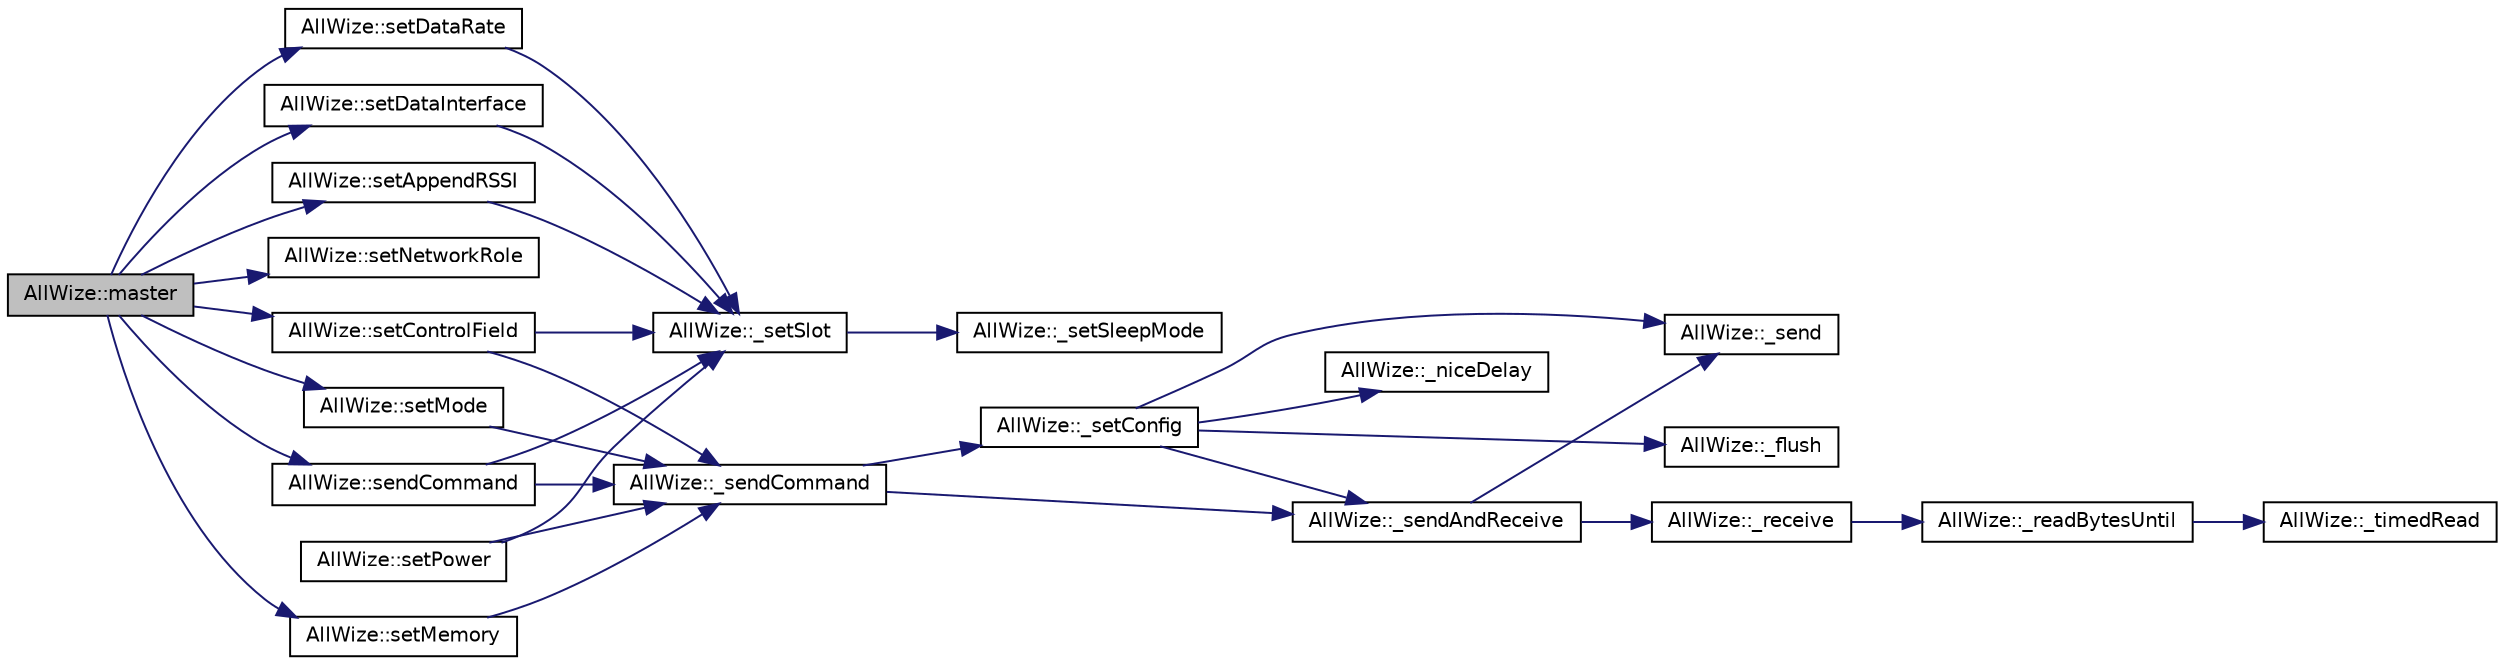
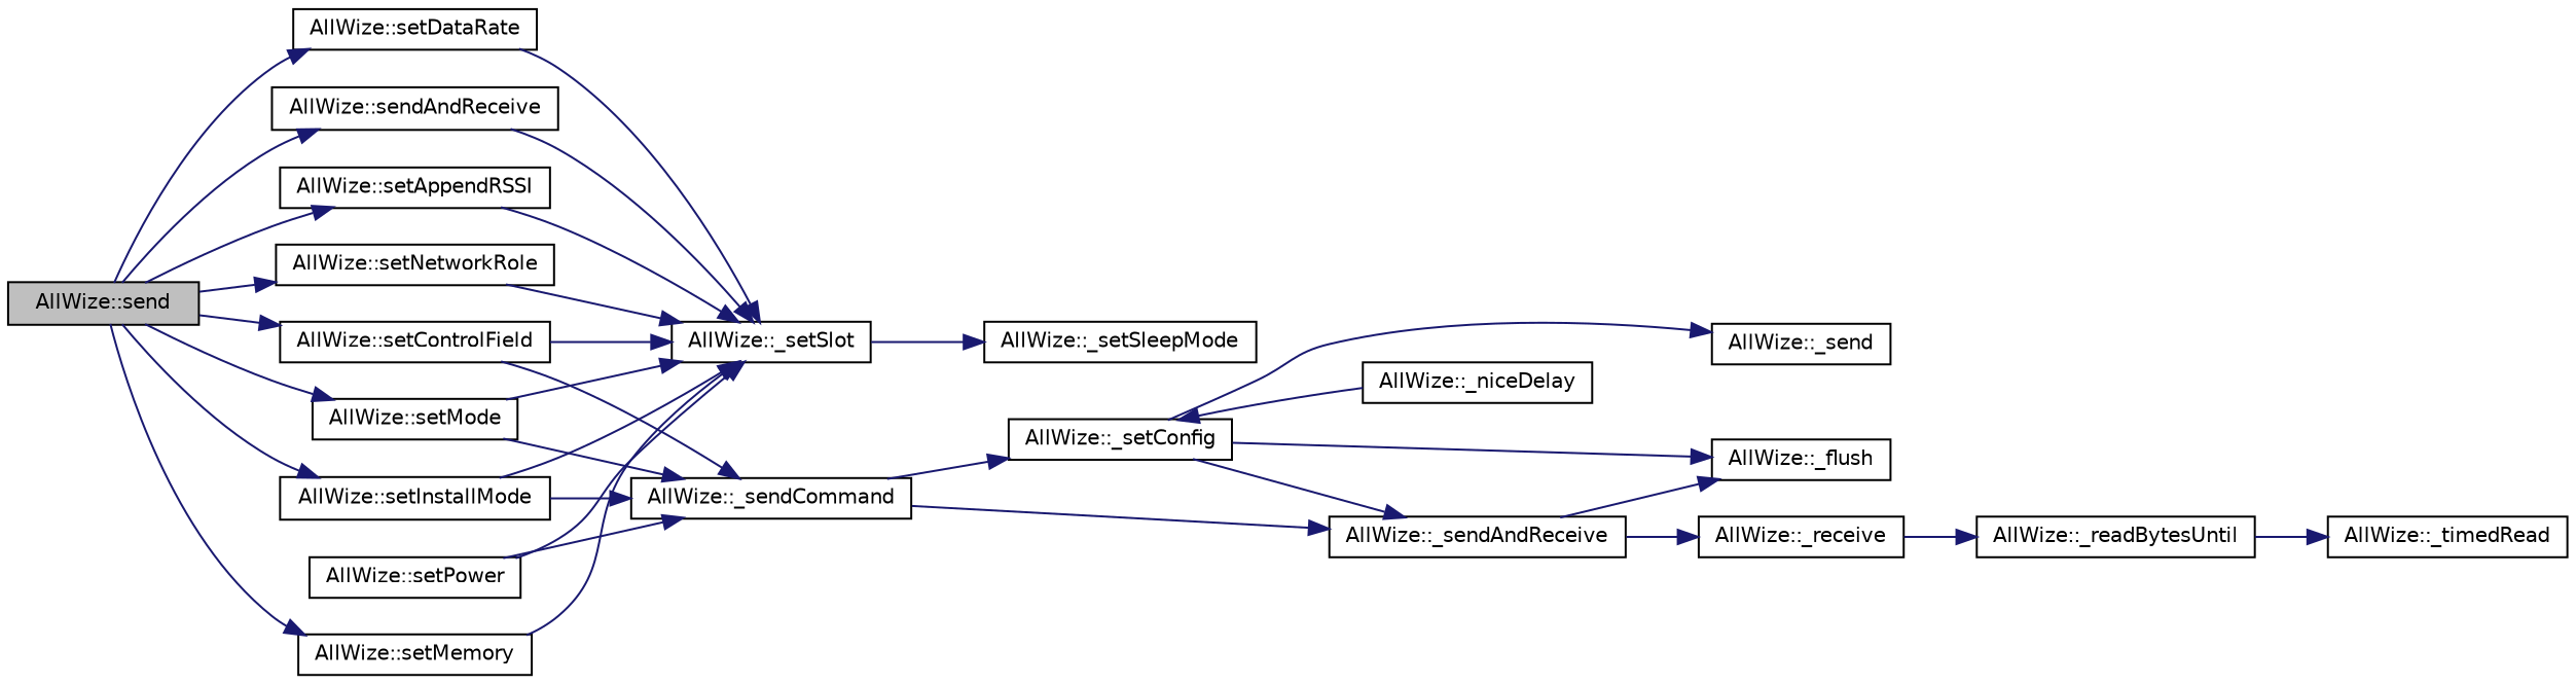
  digraph {
    rankdir=LR
    node [color=black fillcolor=white fontname=Helvetica fontsize=10 shape=record style=filled]
    edge [color=midnightblue fontname=Helvetica fontsize=10 labelfontname=Helvetica labelfontsize=10 style=solid]
-   n1 [fillcolor=grey75 fontcolor=black height=0.2 label="AllWize::master" width=0.4]
+   n1 [fillcolor=grey75 fontcolor=black height=0.2 label="AllWize::send" width=0.4]
    n2 [height=0.2 label="AllWize::setMode" width=0.4]
    n3 [height=0.2 label="AllWize::setNetworkRole" width=0.4]
-   n4 [height=0.2 label="AllWize::sendCommand" width=0.4]
+   n4 [height=0.2 label="AllWize::setInstallMode" width=0.4]
    n5 [height=0.2 label="AllWize::setMemory" width=0.4]
    n6 [height=0.2 label="AllWize::setDataRate" width=0.4]
-   n7 [height=0.2 label="AllWize::setDataInterface" width=0.4]
+   n7 [height=0.2 label="AllWize::sendAndReceive" width=0.4]
    n8 [height=0.2 label="AllWize::setAppendRSSI" width=0.4]
    n9 [height=0.2 label="AllWize::setControlField" width=0.4]
    n10 [height=0.2 label="AllWize::_setSlot" width=0.4]
    n11 [height=0.2 label="AllWize::_sendCommand" width=0.4]
    n12 [height=0.2 label="AllWize::setPower" width=0.4]
    n13 [height=0.2 label="AllWize::_setSleepMode" width=0.4]
    n14 [height=0.2 label="AllWize::_setConfig" width=0.4]
    n15 [height=0.2 label="AllWize::_sendAndReceive" width=0.4]
    n16 [height=0.2 label="AllWize::_flush" width=0.4]
    n17 [height=0.2 label="AllWize::_send" width=0.4]
    n18 [height=0.2 label="AllWize::_niceDelay" width=0.4]
    n19 [height=0.2 label="AllWize::_receive" width=0.4]
    n20 [height=0.2 label="AllWize::_readBytesUntil" width=0.4]
    n21 [height=0.2 label="AllWize::_timedRead" width=0.4]
    n1 -> n2
    n1 -> n3
    n1 -> n4
    n1 -> n5
    n1 -> n6
    n1 -> n7
    n1 -> n8
    n1 -> n9
+   n2 -> n10
    n2 -> n11
+   n3 -> n10
    n4 -> n10
    n4 -> n11
-   n5 -> n11
+   n5 -> n10
    n6 -> n10
    n7 -> n10
    n8 -> n10
    n9 -> n10
    n9 -> n11
    n10 -> n13
    n11 -> n14
    n11 -> n15
    n12 -> n10
    n12 -> n11
    n14 -> n15
    n14 -> n16
    n14 -> n17
-   n14 -> n18
-   n15 -> n17
+   n18 -> n14
+   n15 -> n16
    n15 -> n19
    n19 -> n20
    n20 -> n21
  }
